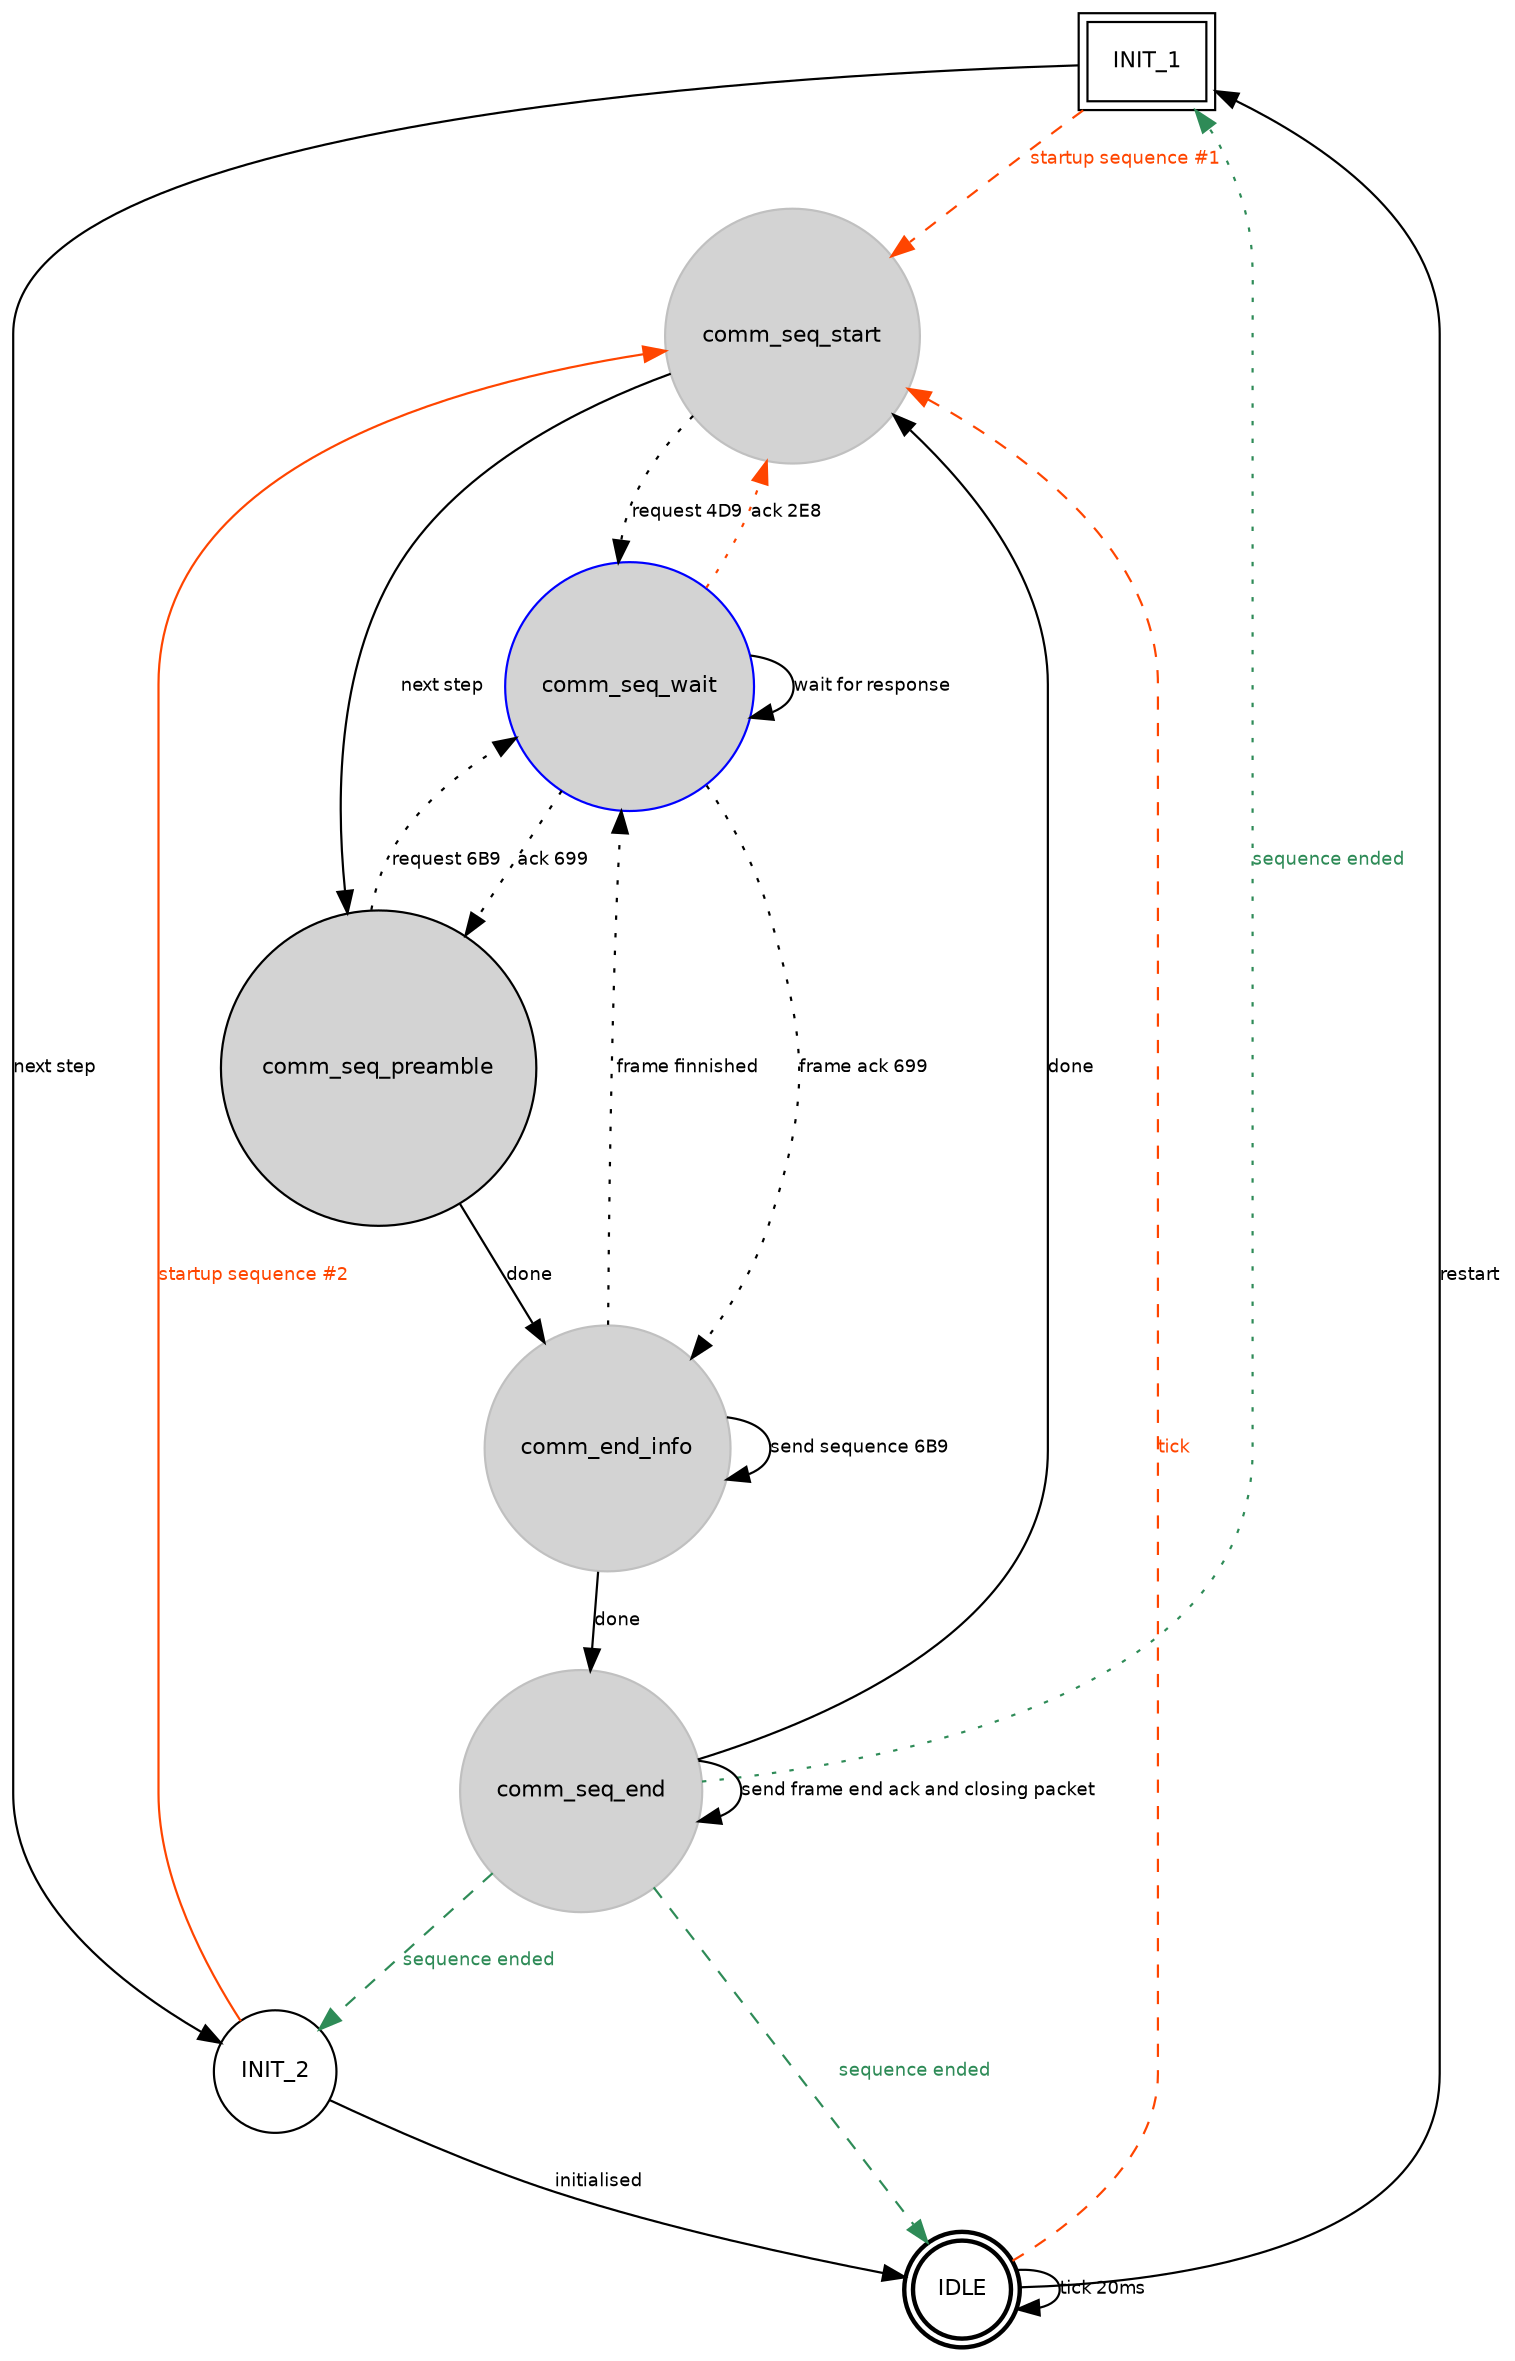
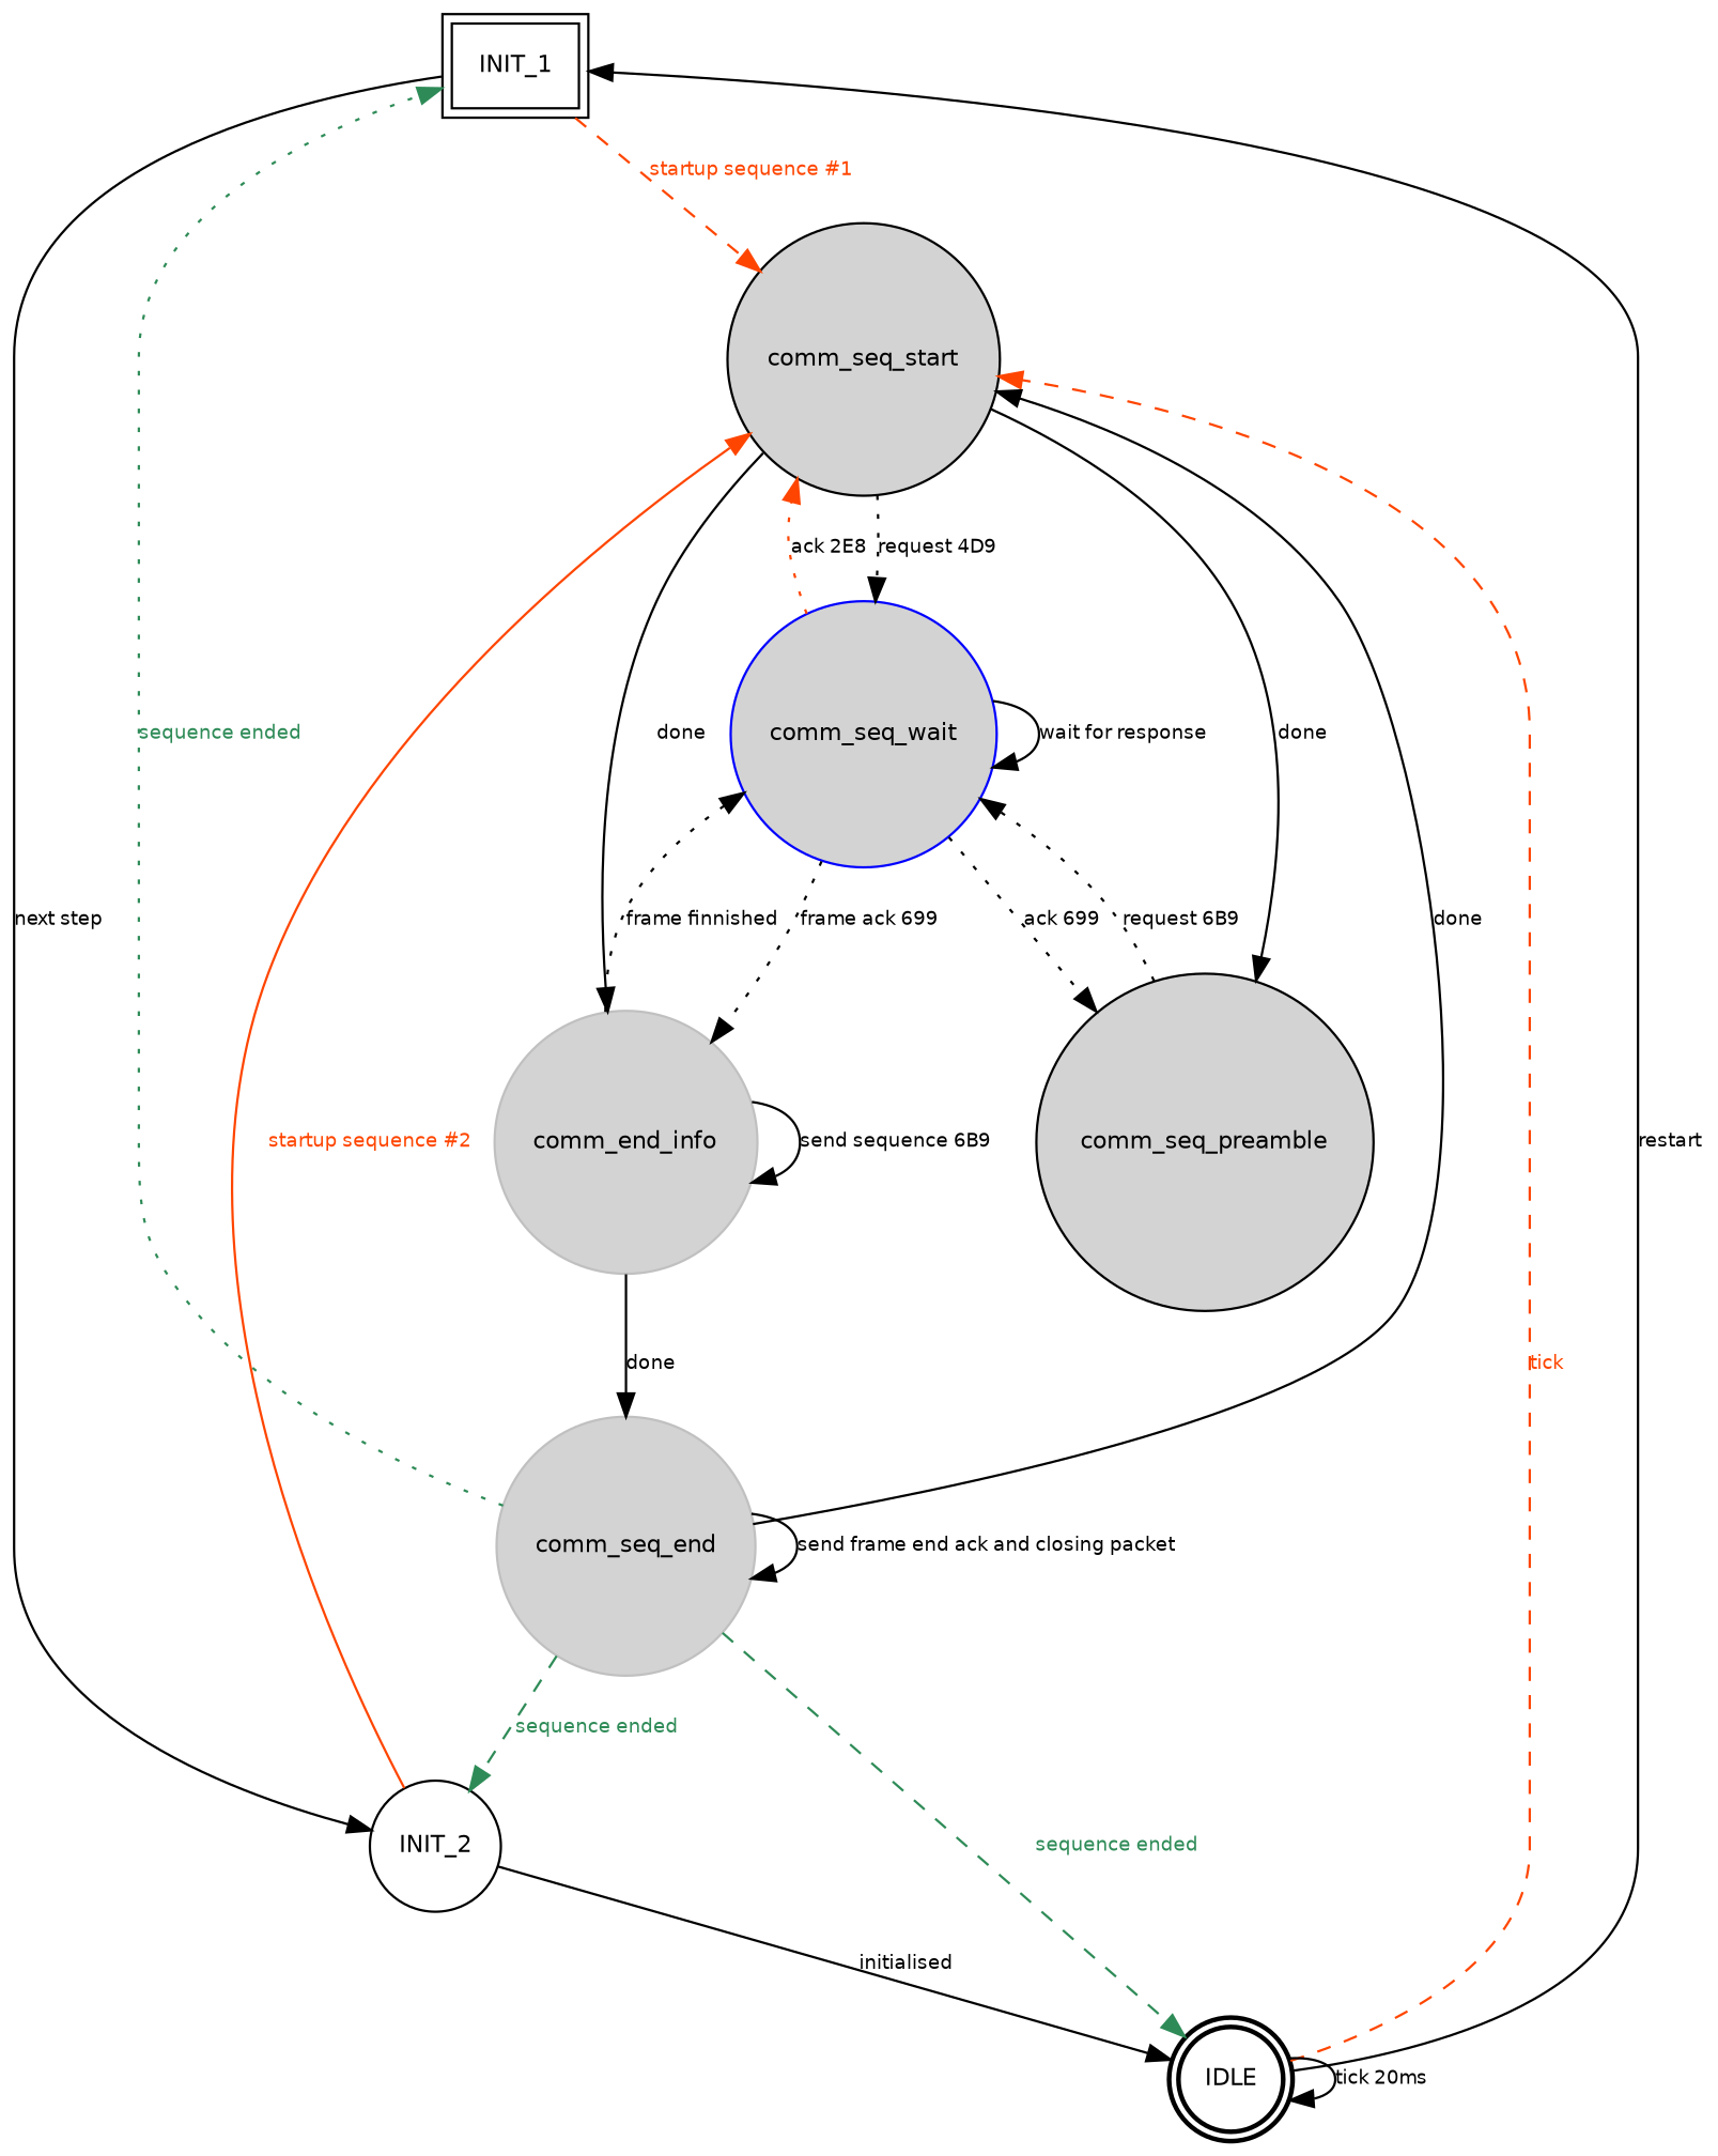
  digraph {
    node [fontname=Helvetica fontsize=10.0 shape=circle fillcolor=lightgrey style=filled]
    edge [fontname=Helvetica fontsize=8.0]
    INIT_1 [peripheries=2 shape=box fillcolor="" style=""]
-   comm_seq_start [color=grey]
+   comm_seq_start [color=black]
    INIT_2 [fillcolor="" style=""]
    comm_seq_wait [color=blue]
    comm_seq_preamble [color=black]
    IDLE [peripheries=2 style=bold fillcolor=""]
    n7 [color=grey label=comm_end_info]
    comm_seq_end [color=grey]
    INIT_1 -> comm_seq_start [color=orangered fontcolor=orangered label="startup sequence #1" style=dashed]
    INIT_1 -> INIT_2 [label="next step"]
    comm_seq_start -> comm_seq_wait [label="request 4D9" style=dotted]
-   comm_seq_start -> comm_seq_preamble [label="next step"]
+   comm_seq_start -> comm_seq_preamble [label=done]
    INIT_2 -> comm_seq_start [color=orangered fontcolor=orangered label="startup sequence #2" style=solid]
    INIT_2 -> IDLE [label=initialised]
    comm_seq_wait -> comm_seq_start [color=orangered label="ack 2E8" style=dotted]
    comm_seq_wait -> comm_seq_wait [label="wait for response"]
    comm_seq_wait -> comm_seq_preamble [label="ack 699" style=dotted]
    comm_seq_wait -> n7 [label="frame ack 699" style=dotted]
    comm_seq_preamble -> comm_seq_wait [label="request 6B9" style=dotted]
-   comm_seq_preamble -> n7 [label=done]
+   comm_seq_start -> n7 [label=done]
    IDLE -> INIT_1 [label=restart]
    IDLE -> comm_seq_start [color=orangered fontcolor=orangered label=tick style=dashed]
    IDLE -> IDLE [label="tick 20ms"]
    n7 -> comm_seq_wait [label="frame finnished" style=dotted]
    n7 -> n7 [label="send sequence 6B9"]
    n7 -> comm_seq_end [label=done]
    comm_seq_end -> INIT_1 [color=seagreen fontcolor=seagreen label="sequence ended" style=dotted]
    comm_seq_end -> comm_seq_start [label=done]
    comm_seq_end -> INIT_2 [color=seagreen fontcolor=seagreen label="sequence ended" style=dashed]
    comm_seq_end -> IDLE [color=seagreen fontcolor=seagreen label="sequence ended" style=dashed]
    comm_seq_end -> comm_seq_end [label="send frame end ack and closing packet"]
  }
